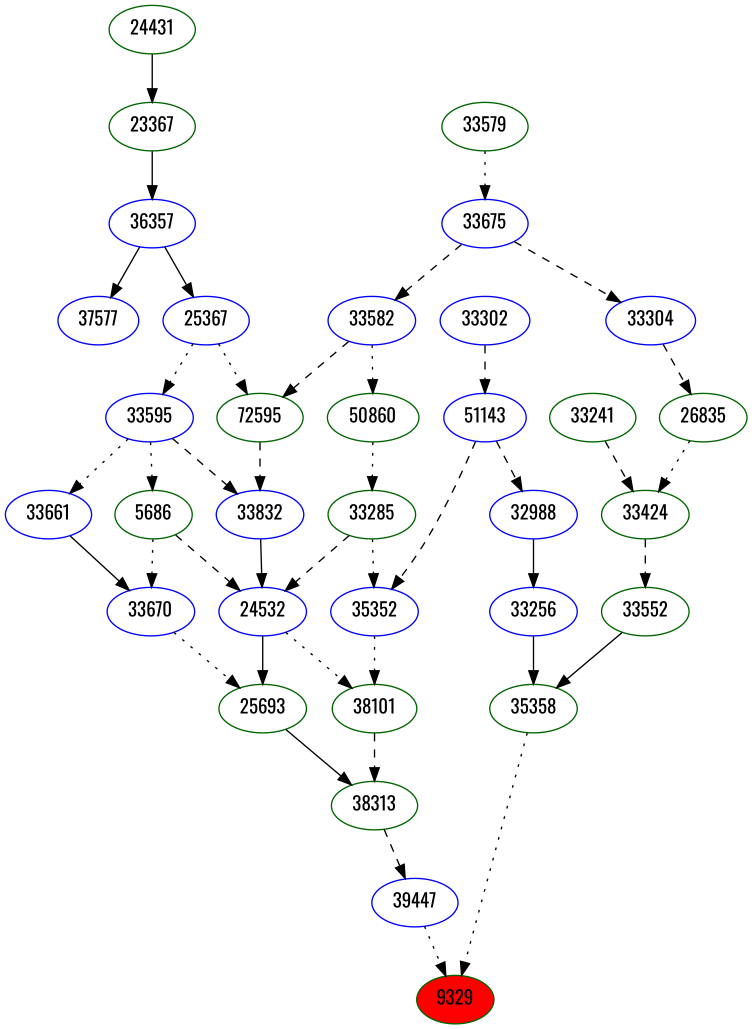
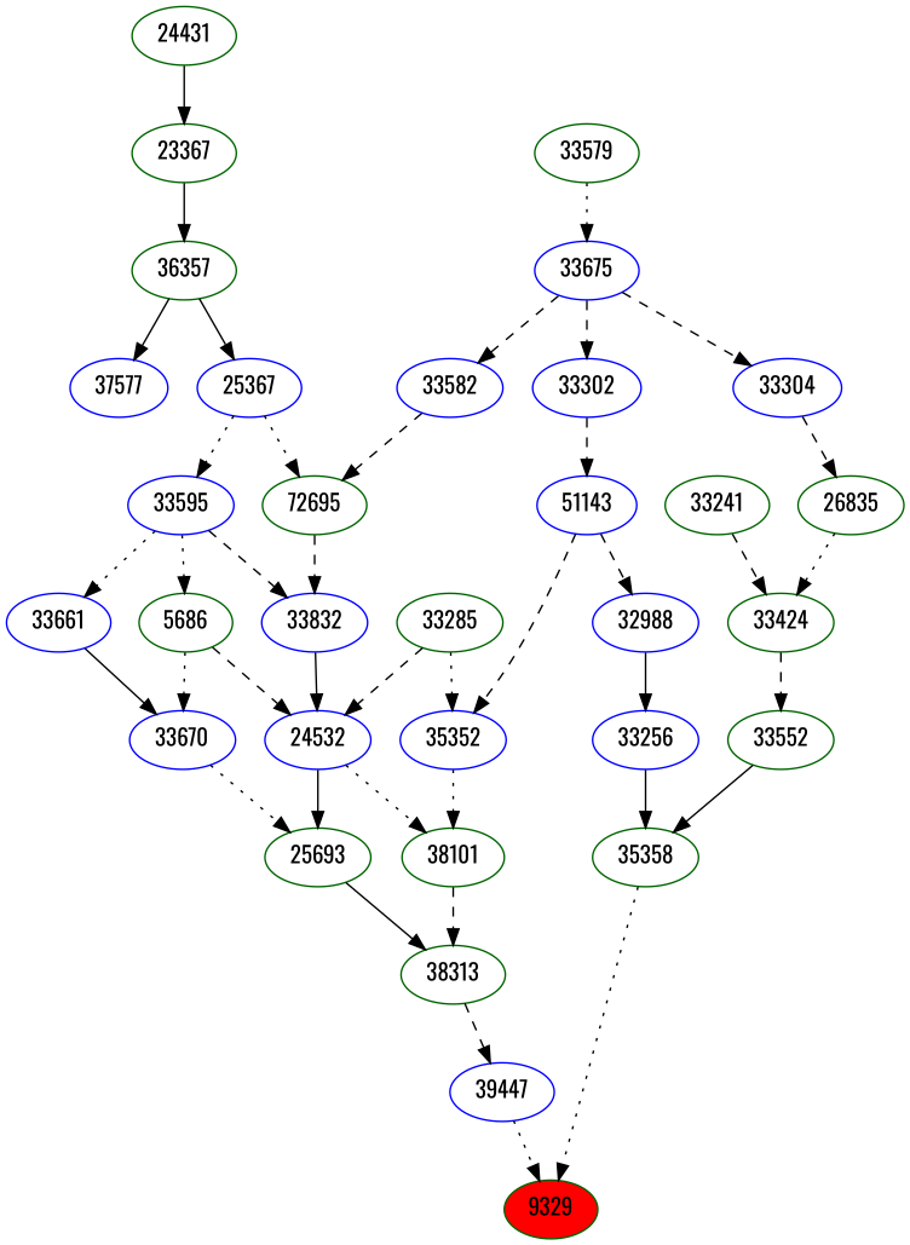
  strict digraph {
    fontname=Oswald
    node [color=darkgreen fontname=Oswald]
    edge [fontname=Oswald style=dashed]
    n1 [fillcolor=red label=9329 style=filled]
    n2 [label=35358]
    n3 [color=blue label=39447]
    n4 [label=33552]
    n5 [color=blue label=33256]
    n6 [label=38313]
    n7 [label=33424]
    n8 [color=blue label=32988]
    n9 [label=25693]
    n10 [label=38101]
    n11 [label=33241]
    n12 [label=26835]
    n13 [color=blue label=51143]
    n14 [color=blue label=35352]
    n15 [color=blue label=24532]
    n16 [color=blue label=33670]
    n17 [color=blue label=37577]
    n18 [color=blue label=33304]
    n19 [color=blue label=33302]
    n20 [label=33285]
    n21 [label=5686]
    n22 [color=blue label=33832]
    n23 [color=blue label=33661]
-   n24 [color=blue label=36357]
+   n24 [label=36357]
    n25 [color=blue label=25367]
-   n26 [label=72595]
+   n26 [label=72695]
    n27 [color=blue label=33595]
    n28 [color=blue label=33675]
    n29 [color=blue label=33582]
-   n30 [label=50860]
    n31 [label=23367]
    n32 [label=33579]
    n33 [label=24431]
    n2 -> n1 [style=dotted]
    n3 -> n1 [style=dotted]
    n4 -> n2 [style=solid]
    n5 -> n2 [style=solid]
    n6 -> n3
    n7 -> n4
    n8 -> n5 [style=solid]
    n9 -> n6 [style=solid]
    n10 -> n6
    n11 -> n7
    n12 -> n7 [style=dotted]
    n13 -> n8
    n13 -> n14
    n14 -> n10 [style=dotted]
    n15 -> n9 [style=solid]
    n15 -> n10 [style=dotted]
    n16 -> n9 [style=dotted]
    n18 -> n12
    n19 -> n13
    n20 -> n14 [style=dotted]
    n20 -> n15
    n21 -> n15
    n21 -> n16 [style=dotted]
    n22 -> n15 [style=solid]
    n23 -> n16 [style=solid]
    n24 -> n17 [style=solid]
    n24 -> n25 [style=solid]
    n25 -> n26 [style=dotted]
    n25 -> n27 [style=dotted]
    n26 -> n22
    n27 -> n21 [style=dotted]
    n27 -> n22
    n27 -> n23 [style=dotted]
    n28 -> n18
+   n28 -> n19
    n28 -> n29
    n29 -> n26
-   n29 -> n30 [style=dotted]
-   n30 -> n20 [style=dotted]
    n31 -> n24 [style=solid]
    n32 -> n28 [style=dotted]
    n33 -> n31 [style=solid]
  }
